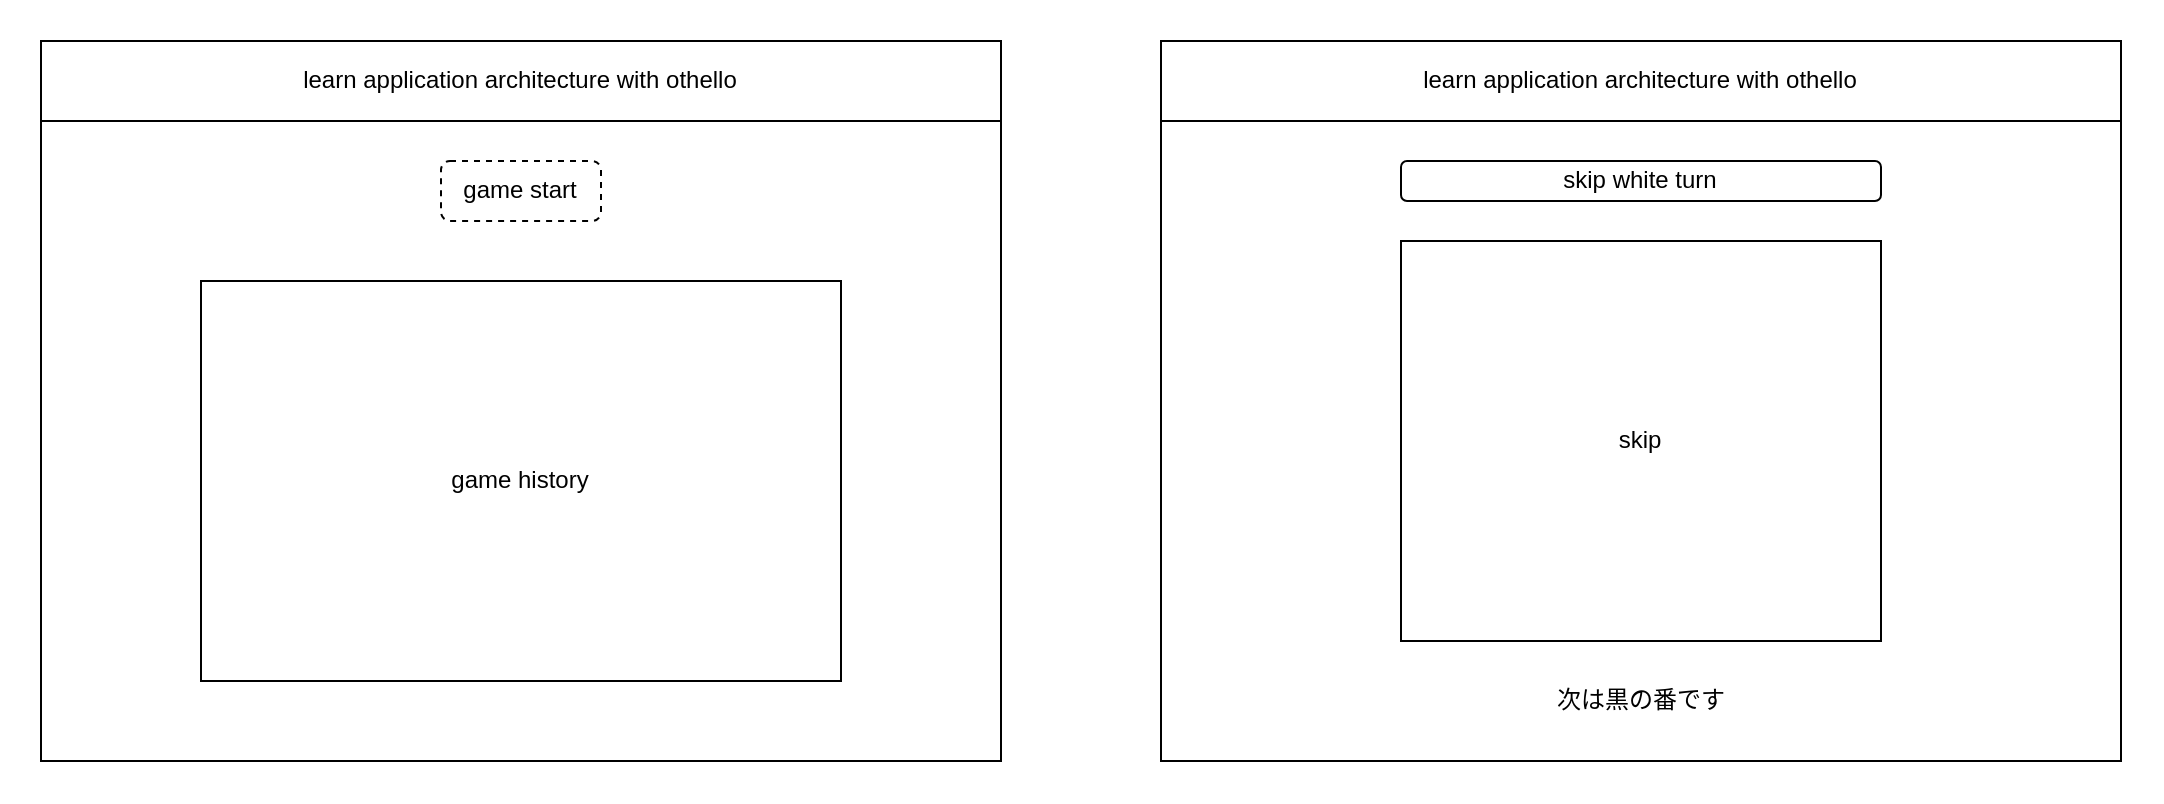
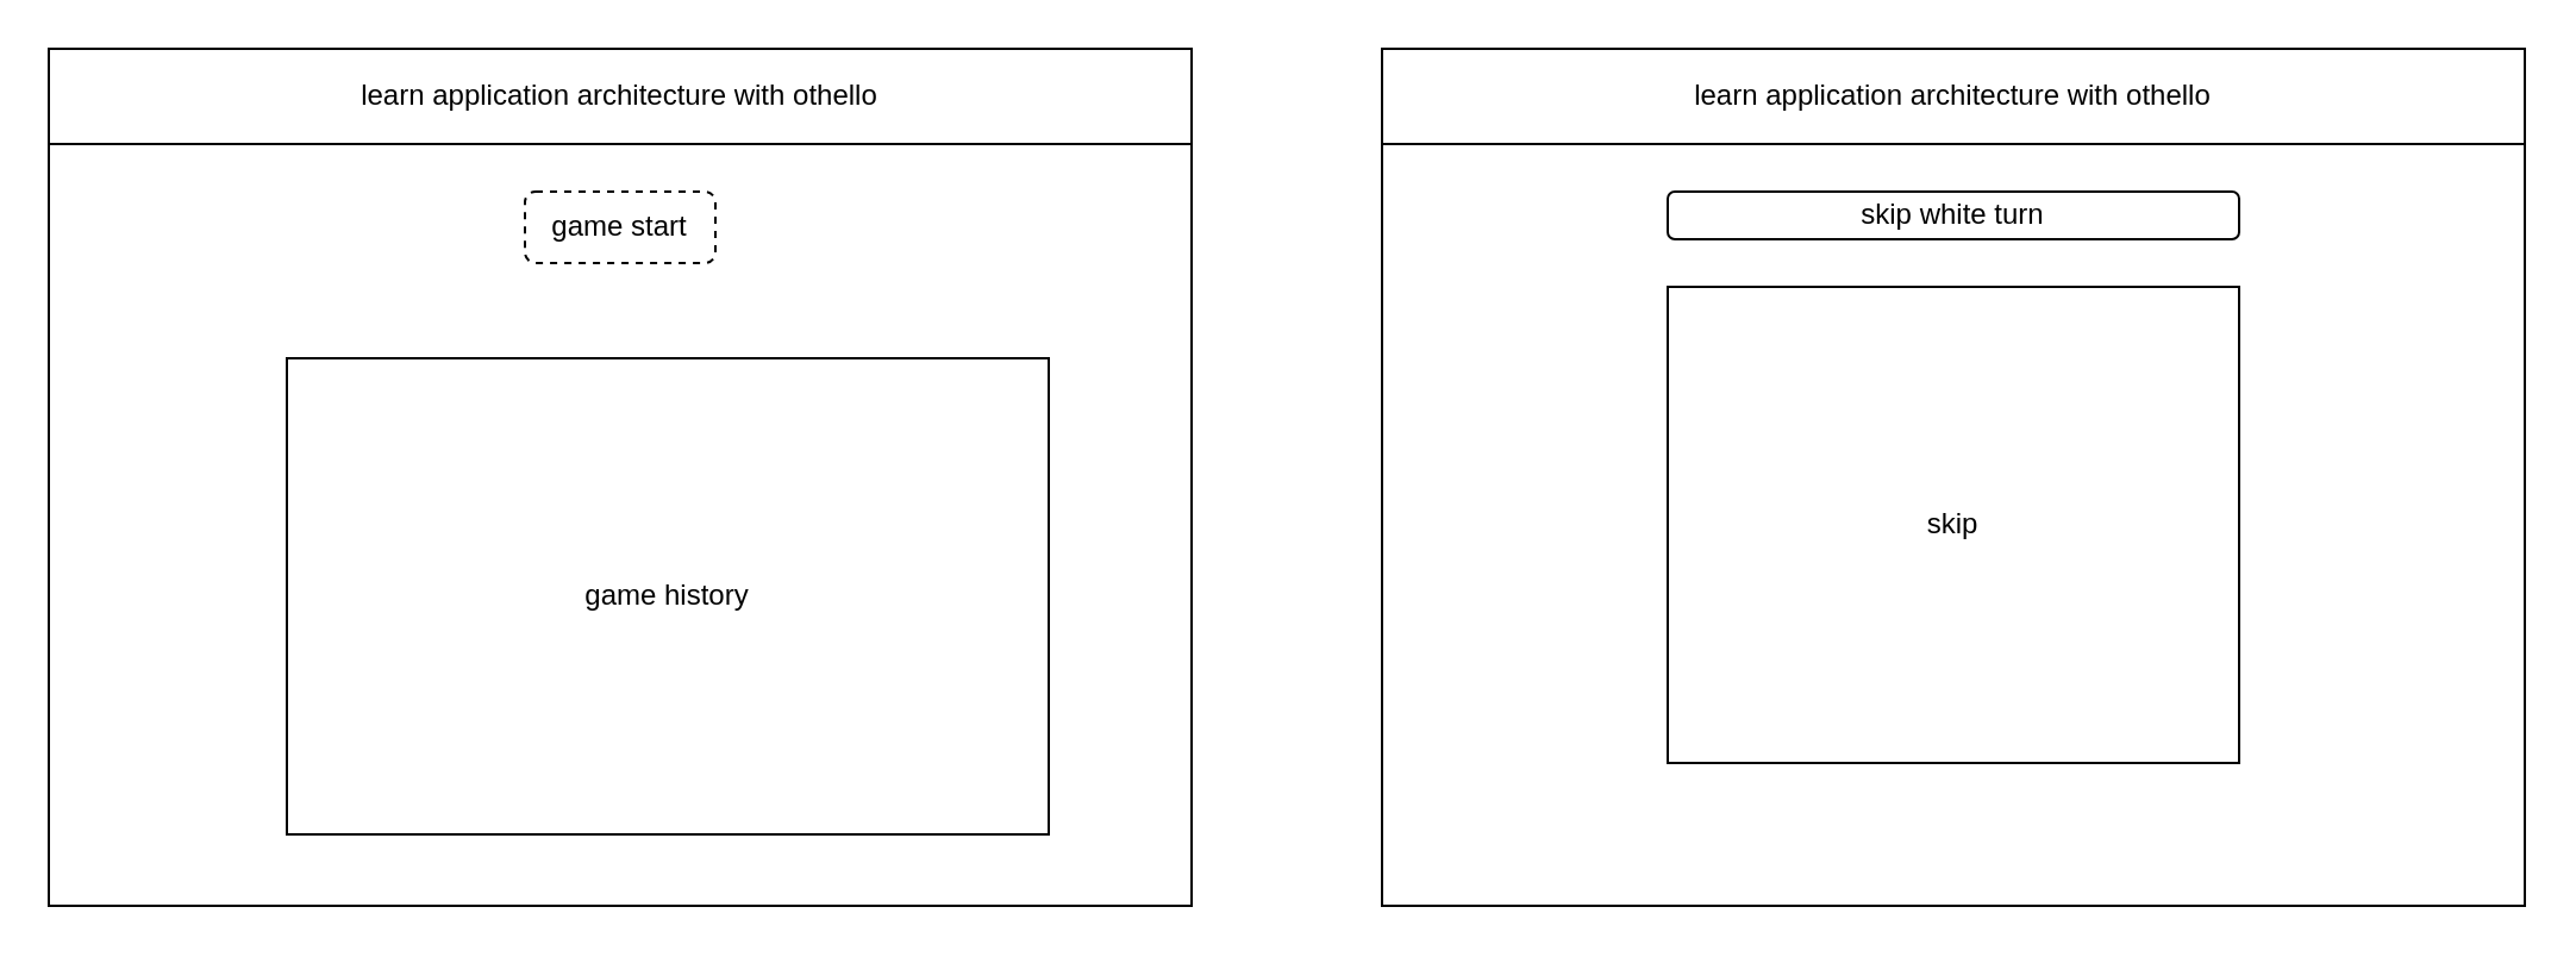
  <mxCell id="0" />
  <mxCell id="1" parent="0" />
  <mxCell id="2" value="" style="rounded=0;whiteSpace=wrap;html=1;fillColor=none;" parent="1" vertex="1"><mxGeometry x="20" y="20" width="480" height="360" as="geometry" /></mxCell>
  <mxCell id="3" value="learn application architecture with othello" style="rounded=0;whiteSpace=wrap;html=1;fillColor=none;" parent="1" vertex="1"><mxGeometry x="20" y="20" width="480" height="40" as="geometry" /></mxCell>
  <mxCell id="4" value="game start" style="rounded=1;whiteSpace=wrap;html=1;fillColor=none;dashed=1;" parent="1" vertex="1"><mxGeometry x="220" y="80" width="80" height="30" as="geometry" /></mxCell>
- <mxCell id="5" value="game history" style="rounded=0;whiteSpace=wrap;html=1;fillColor=none;" parent="1" vertex="1"><mxGeometry x="100" y="140" width="320" height="200" as="geometry" /></mxCell>
+ <mxCell id="5" value="game history" style="rounded=0;whiteSpace=wrap;html=1;fillColor=none;" parent="1" vertex="1"><mxGeometry x="120" y="150" width="320" height="200" as="geometry" /></mxCell>
  <mxCell id="6" value="" style="rounded=0;whiteSpace=wrap;html=1;fillColor=none;" parent="1" vertex="1"><mxGeometry x="580" y="20" width="480" height="360" as="geometry" /></mxCell>
  <mxCell id="7" value="learn application architecture with othello" style="rounded=0;whiteSpace=wrap;html=1;fillColor=none;" parent="1" vertex="1"><mxGeometry x="580" y="20" width="480" height="40" as="geometry" /></mxCell>
  <mxCell id="8" value="skip white turn" style="rounded=1;whiteSpace=wrap;html=1;fillColor=none;" parent="1" vertex="1"><mxGeometry x="700" y="80" width="240" height="20" as="geometry" /></mxCell>
  <mxCell id="9" value="skip" style="rounded=0;whiteSpace=wrap;html=1;fillColor=none;" parent="1" vertex="1"><mxGeometry x="700" y="120" width="240" height="200" as="geometry" /></mxCell>
- <mxCell id="10" value="次は黒の番です" style="text;html=1;align=center;verticalAlign=middle;resizable=0;points=[];autosize=1;strokeColor=none;fillColor=none;" parent="1" vertex="1"><mxGeometry x="770" y="340" width="100" height="20" as="geometry" /></mxCell>
